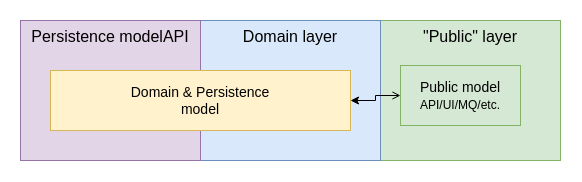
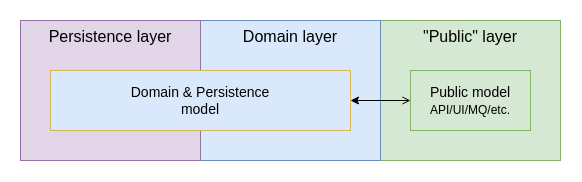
  <mxCell id="0" />
  <mxCell id="1" parent="0" />
  <mxCell id="2" value="&quot;Public&quot; layer" style="rounded=0;whiteSpace=wrap;html=1;verticalAlign=top;fontSize=16;fillColor=#d5e8d4;strokeColor=#82b366;" vertex="1" parent="1"><mxGeometry x="380" y="20" width="180" height="140" as="geometry" /></mxCell>
  <mxCell id="3" value="Domain layer" style="rounded=0;whiteSpace=wrap;html=1;verticalAlign=top;fontSize=16;fillColor=#dae8fc;strokeColor=#6c8ebf;" vertex="1" parent="1"><mxGeometry x="200" y="20" width="180" height="140" as="geometry" /></mxCell>
- <mxCell id="4" value="Persistence modelAPI" style="rounded=0;whiteSpace=wrap;html=1;verticalAlign=top;fontSize=16;fillColor=#e1d5e7;strokeColor=#9673a6;" vertex="1" parent="1"><mxGeometry x="20" y="20" width="180" height="140" as="geometry" /></mxCell>
+ <mxCell id="4" value="Persistence layer" style="rounded=0;whiteSpace=wrap;html=1;verticalAlign=top;fontSize=16;fillColor=#e1d5e7;strokeColor=#9673a6;" vertex="1" parent="1"><mxGeometry x="20" y="20" width="180" height="140" as="geometry" /></mxCell>
  <mxCell id="5" value="" style="edgeStyle=orthogonalEdgeStyle;rounded=0;orthogonalLoop=1;jettySize=auto;html=1;startArrow=classic;startFill=1;endArrow=open;" edge="1" parent="1" source="6" target="7"><mxGeometry relative="1" as="geometry" /></mxCell>
- <mxCell id="6" value="Domain &amp;amp; Persistence&lt;br style=&quot;font-size: 14px;&quot;&gt;model" style="rounded=0;whiteSpace=wrap;html=1;fillColor=#fff2cc;strokeColor=#d6b656;fontSize=14;" vertex="1" parent="1"><mxGeometry x="50" y="70" width="300" height="60" as="geometry" /></mxCell>
- <mxCell id="7" value="Public model&lt;br style=&quot;font-size: 14px&quot;&gt;&lt;font style=&quot;font-size: 12px&quot;&gt;API/UI/MQ/etc.&lt;/font&gt;" style="rounded=0;whiteSpace=wrap;html=1;fillColor=#d5e8d4;strokeColor=#82b366;fontSize=14;" vertex="1" parent="1"><mxGeometry x="400" y="65" width="120" height="60" as="geometry" /></mxCell>
+ <mxCell id="6" value="Domain &amp;amp; Persistence&lt;br style=&quot;font-size: 14px;&quot;&gt;model" style="rounded=0;whiteSpace=wrap;html=1;fillColor=#dae8fc;strokeColor=#d6b656;fontSize=14;" vertex="1" parent="1"><mxGeometry x="50" y="70" width="300" height="60" as="geometry" /></mxCell>
+ <mxCell id="7" value="Public model&lt;br style=&quot;font-size: 14px&quot;&gt;&lt;font style=&quot;font-size: 12px&quot;&gt;API/UI/MQ/etc.&lt;/font&gt;" style="rounded=0;whiteSpace=wrap;html=1;fillColor=#d5e8d4;strokeColor=#82b366;fontSize=14;" vertex="1" parent="1"><mxGeometry x="410" y="70" width="120" height="60" as="geometry" /></mxCell>
